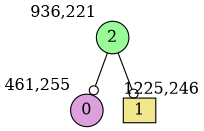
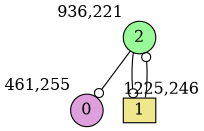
  digraph {
    bgcolor=white
    node [fixedsize=true shape=circle style=filled]
    edge [arrowhead=odot]
    0 [fillcolor=plum height=0.3 width=0.4 xlabel="461,255"]
    2 [fillcolor=palegreen height=0.3 width=0.4 xlabel="936,221"]
    1 [fillcolor=khaki height=0.3 shape=box width=0.4 xlabel="1225,246"]
    2 -> 0
    2 -> 1
+   1 -> 2
  }
